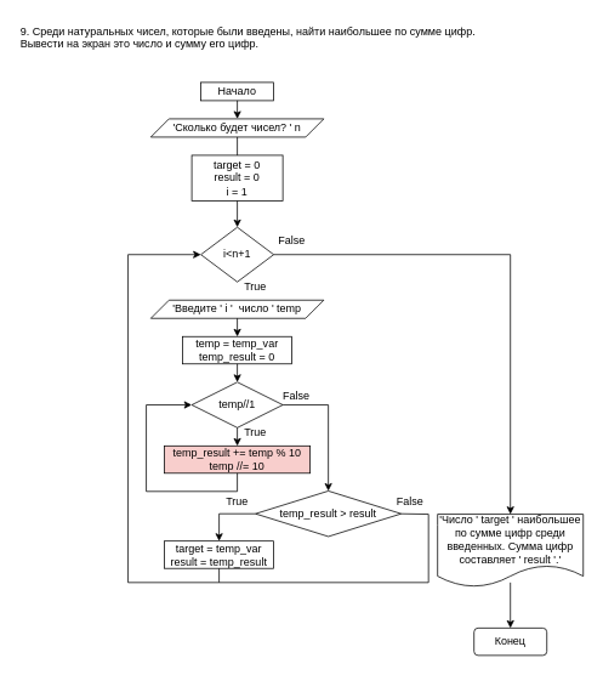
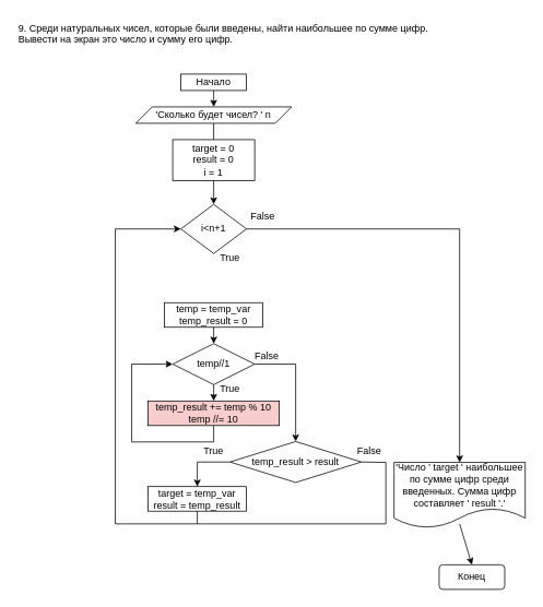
  <mxCell id="0" />
  <mxCell id="1" parent="0" />
  <mxCell id="2" value="Начало" style="whiteSpace=wrap;html=1;rounded=0;" parent="1" vertex="1"><mxGeometry x="220" y="90" width="80" height="20" as="geometry" /></mxCell>
  <mxCell id="3" value="target = 0&lt;br&gt;result = 0&lt;br&gt;i = 1" style="rounded=0;whiteSpace=wrap;html=1;" parent="1" vertex="1"><mxGeometry x="210" y="170" width="100" height="50" as="geometry" /></mxCell>
  <mxCell id="4" value="i&amp;lt;n+1" style="rhombus;whiteSpace=wrap;html=1;" parent="1" vertex="1"><mxGeometry x="220" y="249" width="80" height="60" as="geometry" /></mxCell>
- <mxCell id="5" value="Конец" style="rounded=1;whiteSpace=wrap;html=1;" parent="1" vertex="1"><mxGeometry x="520" y="689" width="80" height="30" as="geometry" /></mxCell>
+ <mxCell id="5" value="Конец" style="rounded=1;whiteSpace=wrap;html=1;" parent="1" vertex="1"><mxGeometry x="535" y="689" width="80" height="30" as="geometry" /></mxCell>
  <mxCell id="6" value="False" style="text;html=1;strokeColor=none;fillColor=none;align=center;verticalAlign=middle;whiteSpace=wrap;rounded=0;" parent="1" vertex="1"><mxGeometry x="420" y="534.5" width="60" height="30" as="geometry" /></mxCell>
  <mxCell id="7" value="'Число ' target ' наибольшее по сумме цифр среди введенных. Сумма цифр составляет ' result '.'" style="shape=document;whiteSpace=wrap;html=1;boundedLbl=1;" vertex="1" parent="1"><mxGeometry x="480" y="564" width="160" height="80" as="geometry" /></mxCell>
  <mxCell id="8" value="True" style="text;html=1;strokeColor=none;fillColor=none;align=center;verticalAlign=middle;whiteSpace=wrap;rounded=0;" vertex="1" parent="1"><mxGeometry x="250" y="459" width="60" height="30" as="geometry" /></mxCell>
  <mxCell id="9" value="False" style="text;html=1;strokeColor=none;fillColor=none;align=center;verticalAlign=middle;whiteSpace=wrap;rounded=0;" vertex="1" parent="1"><mxGeometry x="295" y="419" width="60" height="30" as="geometry" /></mxCell>
  <mxCell id="10" value="" style="endArrow=classic;html=1;rounded=0;entryX=0.5;entryY=0;entryDx=0;entryDy=0;exitX=0.5;exitY=1;exitDx=0;exitDy=0;" edge="1" parent="1" source="3" target="4"><mxGeometry width="50" height="50" relative="1" as="geometry"><mxPoint x="260" y="420" as="sourcePoint" /><mxPoint x="120" y="410" as="targetPoint" /></mxGeometry></mxCell>
  <mxCell id="11" value="'Сколько будет чисел? '&amp;nbsp;n&lt;br&gt;" style="shape=parallelogram;perimeter=parallelogramPerimeter;whiteSpace=wrap;html=1;fixedSize=1;" vertex="1" parent="1"><mxGeometry x="165" y="130" width="190" height="20" as="geometry" /></mxCell>
  <mxCell id="12" value="" style="endArrow=classic;html=1;rounded=0;exitX=0.5;exitY=1;exitDx=0;exitDy=0;entryX=0.5;entryY=0;entryDx=0;entryDy=0;" edge="1" parent="1" source="2" target="11"><mxGeometry width="50" height="50" relative="1" as="geometry"><mxPoint x="120" y="170" as="sourcePoint" /><mxPoint x="170" y="120" as="targetPoint" /></mxGeometry></mxCell>
  <mxCell id="13" value="" style="endArrow=none;html=1;rounded=0;exitX=0.5;exitY=1;exitDx=0;exitDy=0;entryX=0.5;entryY=0;entryDx=0;entryDy=0;" edge="1" parent="1" source="11" target="3"><mxGeometry width="50" height="50" relative="1" as="geometry"><mxPoint x="100" y="190" as="sourcePoint" /><mxPoint x="150" y="140" as="targetPoint" /></mxGeometry></mxCell>
  <mxCell id="14" value="&lt;div&gt;temp_result += temp % 10&lt;/div&gt;&lt;div&gt;temp //= 10&lt;/div&gt;" style="rounded=0;whiteSpace=wrap;html=1;fillColor=#f8cecc;" vertex="1" parent="1"><mxGeometry x="180" y="489" width="160" height="30" as="geometry" /></mxCell>
- <mxCell id="15" value="'Введите ' i '&amp;nbsp; число ' temp" style="shape=parallelogram;perimeter=parallelogramPerimeter;whiteSpace=wrap;html=1;fixedSize=1;" vertex="1" parent="1"><mxGeometry x="165" y="329" width="190" height="20" as="geometry" /></mxCell>
  <mxCell id="16" value="temp//1" style="rhombus;whiteSpace=wrap;html=1;" vertex="1" parent="1"><mxGeometry x="210" y="419" width="100" height="50" as="geometry" /></mxCell>
  <mxCell id="17" value="temp_result &amp;gt; result" style="rhombus;whiteSpace=wrap;html=1;" vertex="1" parent="1"><mxGeometry x="280" y="538.5" width="160" height="50" as="geometry" /></mxCell>
  <mxCell id="18" value="&lt;div&gt;target = temp_var&lt;/div&gt;&lt;div&gt;result = temp_result&lt;/div&gt;" style="rounded=0;whiteSpace=wrap;html=1;" vertex="1" parent="1"><mxGeometry x="180" y="593.5" width="120" height="30" as="geometry" /></mxCell>
  <mxCell id="19" value="" style="endArrow=classic;html=1;rounded=0;exitX=0;exitY=0.5;exitDx=0;exitDy=0;entryX=0.5;entryY=0;entryDx=0;entryDy=0;" edge="1" parent="1" source="17" target="18"><mxGeometry width="50" height="50" relative="1" as="geometry"><mxPoint x="470" y="578.5" as="sourcePoint" /><mxPoint x="520" y="528.5" as="targetPoint" /><Array as="points"><mxPoint x="240" y="563.5" /></Array></mxGeometry></mxCell>
  <mxCell id="20" value="True" style="text;html=1;strokeColor=none;fillColor=none;align=center;verticalAlign=middle;whiteSpace=wrap;rounded=0;" vertex="1" parent="1"><mxGeometry x="230" y="534.5" width="60" height="30" as="geometry" /></mxCell>
  <mxCell id="21" value="" style="endArrow=classic;html=1;rounded=0;exitX=1;exitY=0.5;exitDx=0;exitDy=0;entryX=0.5;entryY=0;entryDx=0;entryDy=0;" edge="1" parent="1" source="4" target="7"><mxGeometry width="50" height="50" relative="1" as="geometry"><mxPoint x="500" y="249" as="sourcePoint" /><mxPoint x="550" y="199" as="targetPoint" /><Array as="points"><mxPoint x="560" y="279" /></Array></mxGeometry></mxCell>
  <mxCell id="22" value="False" style="text;html=1;strokeColor=none;fillColor=none;align=center;verticalAlign=middle;whiteSpace=wrap;rounded=0;" vertex="1" parent="1"><mxGeometry x="290" y="249" width="60" height="30" as="geometry" /></mxCell>
  <mxCell id="23" value="True" style="text;html=1;strokeColor=none;fillColor=none;align=center;verticalAlign=middle;whiteSpace=wrap;rounded=0;" vertex="1" parent="1"><mxGeometry x="250" y="299" width="60" height="30" as="geometry" /></mxCell>
  <mxCell id="24" value="" style="endArrow=classic;html=1;rounded=0;entryX=0.5;entryY=0;entryDx=0;entryDy=0;" edge="1" parent="1" target="5"><mxGeometry width="50" height="50" relative="1" as="geometry"><mxPoint x="560" y="639" as="sourcePoint" /><mxPoint x="410" y="699" as="targetPoint" /></mxGeometry></mxCell>
  <mxCell id="25" value="9. Среди натуральных чисел, которые были введены, найти наибольшее по сумме цифр. Вывести на экран это число и сумму его цифр." style="text;whiteSpace=wrap;html=1;" vertex="1" parent="1"><mxGeometry x="20" y="20" width="550" height="40" as="geometry" /></mxCell>
  <mxCell id="26" value="temp = temp_var&lt;br&gt;temp_result = 0" style="rounded=0;whiteSpace=wrap;html=1;" vertex="1" parent="1"><mxGeometry x="200" y="369" width="120" height="30" as="geometry" /></mxCell>
- <mxCell id="27" value="" style="endArrow=classic;html=1;rounded=0;exitX=0.5;exitY=1;exitDx=0;exitDy=0;entryX=0.5;entryY=0;entryDx=0;entryDy=0;" edge="1" parent="1" source="15" target="26"><mxGeometry width="50" height="50" relative="1" as="geometry"><mxPoint x="410" y="399" as="sourcePoint" /><mxPoint x="460" y="349" as="targetPoint" /></mxGeometry></mxCell>
  <mxCell id="28" value="" style="endArrow=classic;html=1;rounded=0;exitX=0.5;exitY=1;exitDx=0;exitDy=0;entryX=0.5;entryY=0;entryDx=0;entryDy=0;" edge="1" parent="1" source="26" target="16"><mxGeometry width="50" height="50" relative="1" as="geometry"><mxPoint x="10" y="449" as="sourcePoint" /><mxPoint x="60" y="399" as="targetPoint" /></mxGeometry></mxCell>
  <mxCell id="29" value="" style="endArrow=classic;html=1;rounded=0;exitX=0.5;exitY=1;exitDx=0;exitDy=0;entryX=0.5;entryY=0;entryDx=0;entryDy=0;" edge="1" parent="1" source="16" target="14"><mxGeometry width="50" height="50" relative="1" as="geometry"><mxPoint x="70" y="589" as="sourcePoint" /><mxPoint x="120" y="539" as="targetPoint" /></mxGeometry></mxCell>
  <mxCell id="30" value="" style="endArrow=classic;html=1;rounded=0;exitX=0.5;exitY=1;exitDx=0;exitDy=0;entryX=0;entryY=0.5;entryDx=0;entryDy=0;" edge="1" parent="1" source="14" target="16"><mxGeometry width="50" height="50" relative="1" as="geometry"><mxPoint x="170" y="619" as="sourcePoint" /><mxPoint x="160" y="439" as="targetPoint" /><Array as="points"><mxPoint x="260" y="539" /><mxPoint x="160" y="539" /><mxPoint x="160" y="444" /></Array></mxGeometry></mxCell>
  <mxCell id="31" value="" style="endArrow=classic;html=1;rounded=0;exitX=1;exitY=0.5;exitDx=0;exitDy=0;entryX=0.5;entryY=0;entryDx=0;entryDy=0;" edge="1" parent="1" source="16" target="17"><mxGeometry width="50" height="50" relative="1" as="geometry"><mxPoint x="340" y="469" as="sourcePoint" /><mxPoint x="390" y="419" as="targetPoint" /><Array as="points"><mxPoint x="360" y="444" /></Array></mxGeometry></mxCell>
  <mxCell id="32" value="" style="endArrow=classic;html=1;rounded=0;exitX=0.5;exitY=1;exitDx=0;exitDy=0;entryX=0;entryY=0.5;entryDx=0;entryDy=0;" edge="1" parent="1" source="18" target="4"><mxGeometry width="50" height="50" relative="1" as="geometry"><mxPoint x="280" y="709" as="sourcePoint" /><mxPoint x="110" y="469" as="targetPoint" /><Array as="points"><mxPoint x="240" y="639" /><mxPoint x="140" y="639" /><mxPoint x="140" y="279" /></Array></mxGeometry></mxCell>
  <mxCell id="33" value="" style="endArrow=none;html=1;rounded=0;entryX=1;entryY=0.5;entryDx=0;entryDy=0;" edge="1" parent="1" target="17"><mxGeometry width="50" height="50" relative="1" as="geometry"><mxPoint x="240" y="639" as="sourcePoint" /><mxPoint x="430" y="599" as="targetPoint" /><Array as="points"><mxPoint x="470" y="639" /><mxPoint x="470" y="564" /></Array></mxGeometry></mxCell>
